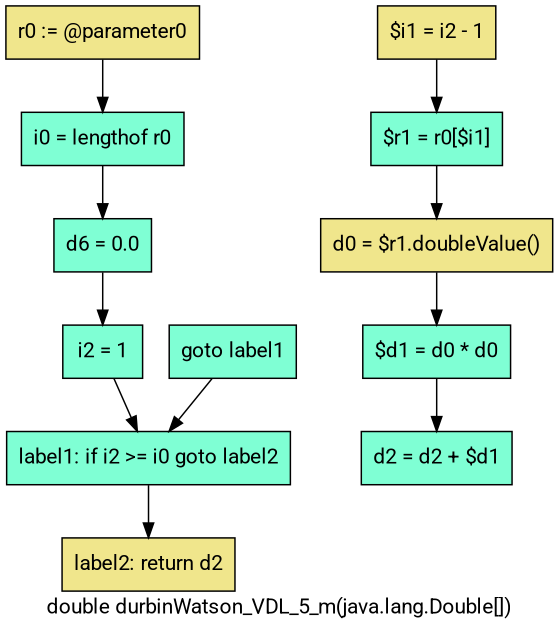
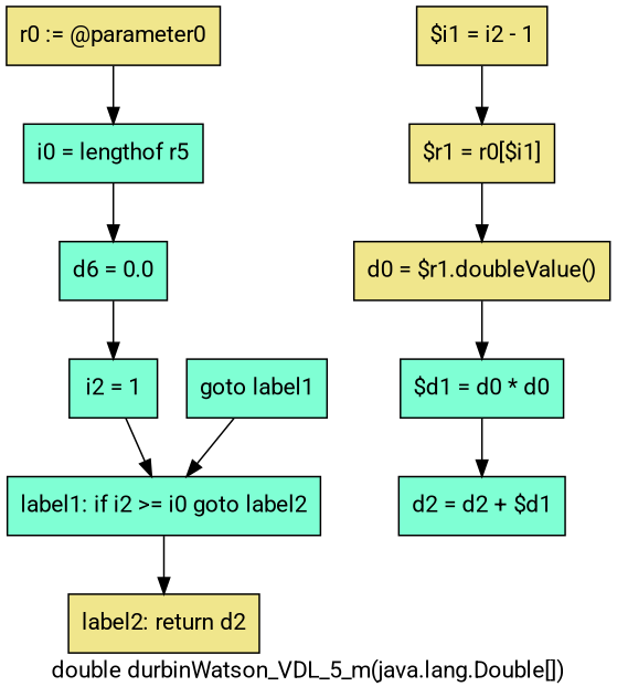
  digraph {
    fontname=Roboto
    label="double durbinWatson_VDL_5_m(java.lang.Double[])"
    node [fillcolor=aquamarine fontname=Roboto shape=box style=filled]
    edge [fontname=Roboto]
    n1 [fillcolor=khaki label="r0 := @parameter0"]
-   n2 [label="i0 = lengthof r0"]
+   n2 [label="i0 = lengthof r5"]
    n3 [label="d6 = 0.0"]
    n4 [label="i2 = 1"]
    n5 [label="label1: if i2 >= i0 goto label2"]
    n6 [fillcolor=khaki label="label2: return d2"]
    n7 [fillcolor=khaki label="$i1 = i2 - 1"]
-   n8 [label="$r1 = r0[$i1]"]
+   n8 [fillcolor=khaki label="$r1 = r0[$i1]"]
    n9 [fillcolor=khaki label="d0 = $r1.doubleValue()"]
    n10 [label="$d1 = d0 * d0"]
    n11 [label="d2 = d2 + $d1"]
    n12 [label="goto label1"]
    n1 -> n2
    n2 -> n3
    n3 -> n4
    n4 -> n5
    n5 -> n6
    n7 -> n8
    n8 -> n9
    n9 -> n10
    n10 -> n11
    n12 -> n5
  }
